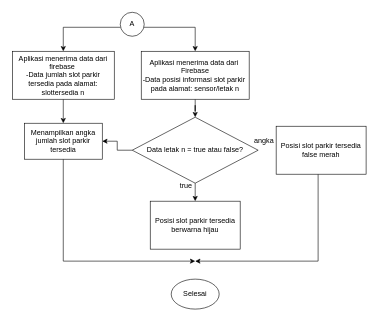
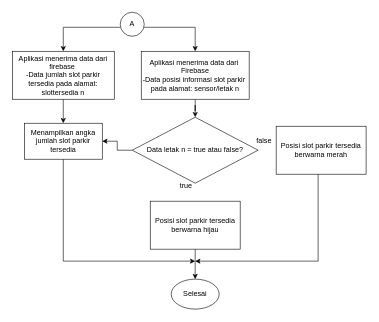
  <mxCell id="0" />
  <mxCell id="1" parent="0" />
  <mxCell id="2" style="edgeStyle=orthogonalEdgeStyle;rounded=0;orthogonalLoop=1;jettySize=auto;html=1;entryX=0.5;entryY=0;entryDx=0;entryDy=0;" edge="1" parent="1" source="4" target="17"><mxGeometry relative="1" as="geometry"><Array as="points"><mxPoint x="220" y="45" /><mxPoint x="105" y="45" /></Array></mxGeometry></mxCell>
  <mxCell id="3" style="edgeStyle=orthogonalEdgeStyle;rounded=0;orthogonalLoop=1;jettySize=auto;html=1;entryX=0.5;entryY=0;entryDx=0;entryDy=0;" edge="1" parent="1" source="4" target="6"><mxGeometry relative="1" as="geometry"><Array as="points"><mxPoint x="220" y="45" /><mxPoint x="325" y="45" /></Array></mxGeometry></mxCell>
  <mxCell id="4" value="A" style="ellipse;whiteSpace=wrap;html=1;aspect=fixed;" parent="1" vertex="1"><mxGeometry x="200" y="20" width="40" height="40" as="geometry" /></mxCell>
  <mxCell id="5" style="edgeStyle=orthogonalEdgeStyle;rounded=0;orthogonalLoop=1;jettySize=auto;html=1;entryX=0.5;entryY=0;entryDx=0;entryDy=0;" parent="1" source="6" target="9" edge="1"><mxGeometry relative="1" as="geometry" /></mxCell>
  <mxCell id="6" value="&lt;div&gt;Aplikasi menerima data dari&amp;nbsp; Firebase&lt;/div&gt;-Data posisi informasi slot parkir&amp;nbsp; pada alamat: sensor/letak n" style="rounded=0;whiteSpace=wrap;html=1;" parent="1" vertex="1"><mxGeometry x="235" y="85" width="180" height="80" as="geometry" /></mxCell>
- <mxCell id="7" style="edgeStyle=orthogonalEdgeStyle;rounded=0;orthogonalLoop=1;jettySize=auto;html=1;" parent="1" source="9" target="11" edge="1"><mxGeometry relative="1" as="geometry"><Array as="points"><mxPoint x="325" y="315" /><mxPoint x="325" y="315" /></Array></mxGeometry></mxCell>
  <mxCell id="8" style="edgeStyle=orthogonalEdgeStyle;rounded=0;orthogonalLoop=1;jettySize=auto;html=1;" parent="1" source="9" target="19" edge="1"><mxGeometry relative="1" as="geometry" /></mxCell>
  <mxCell id="9" value="Data letak n = true atau false?" style="rhombus;whiteSpace=wrap;html=1;" parent="1" vertex="1"><mxGeometry x="220" y="195" width="210" height="110" as="geometry" /></mxCell>
+ <mxCell id="10" style="edgeStyle=orthogonalEdgeStyle;rounded=0;orthogonalLoop=1;jettySize=auto;html=1;entryX=0.5;entryY=0;entryDx=0;entryDy=0;" parent="1" source="11" target="20" edge="1"><mxGeometry relative="1" as="geometry" /></mxCell>
  <mxCell id="11" value="Posisi slot parkir tersedia berwarna hijau" style="rounded=0;whiteSpace=wrap;html=1;" parent="1" vertex="1"><mxGeometry x="250" y="335" width="150" height="80" as="geometry" /></mxCell>
  <mxCell id="12" style="edgeStyle=orthogonalEdgeStyle;rounded=0;orthogonalLoop=1;jettySize=auto;html=1;" parent="1" source="13" edge="1"><mxGeometry relative="1" as="geometry"><Array as="points"><mxPoint x="530" y="435" /><mxPoint x="325" y="435" /></Array><mxPoint x="325" y="435" as="targetPoint" /></mxGeometry></mxCell>
- <mxCell id="13" value="Posisi slot parkir tersedia false merah" style="rounded=0;whiteSpace=wrap;html=1;" parent="1" vertex="1"><mxGeometry x="460" y="210" width="150" height="80" as="geometry" /></mxCell>
+ <mxCell id="13" value="Posisi slot parkir tersedia berwarna merah" style="rounded=0;whiteSpace=wrap;html=1;" parent="1" vertex="1"><mxGeometry x="460" y="210" width="150" height="80" as="geometry" /></mxCell>
  <mxCell id="14" value="true" style="text;html=1;align=center;verticalAlign=middle;whiteSpace=wrap;rounded=0;" parent="1" vertex="1"><mxGeometry x="280" y="295" width="60" height="30" as="geometry" /></mxCell>
- <mxCell id="15" value="angka" style="text;html=1;align=center;verticalAlign=middle;whiteSpace=wrap;rounded=0;" parent="1" vertex="1"><mxGeometry x="410" y="220" width="60" height="30" as="geometry" /></mxCell>
+ <mxCell id="15" value="false" style="text;html=1;align=center;verticalAlign=middle;whiteSpace=wrap;rounded=0;" parent="1" vertex="1"><mxGeometry x="410" y="220" width="60" height="30" as="geometry" /></mxCell>
  <mxCell id="16" style="edgeStyle=orthogonalEdgeStyle;rounded=0;orthogonalLoop=1;jettySize=auto;html=1;" parent="1" source="17" target="19" edge="1"><mxGeometry relative="1" as="geometry" /></mxCell>
  <mxCell id="17" value="Aplikasi menerima data dari firebase&amp;nbsp;&lt;div&gt;-Data jumlah slot parkir tersedia&lt;span style=&quot;background-color: initial;&quot;&gt;&amp;nbsp;pada alamat: slottersedia n&lt;/span&gt;&lt;/div&gt;" style="rounded=0;whiteSpace=wrap;html=1;" parent="1" vertex="1"><mxGeometry x="20" y="85" width="170" height="80" as="geometry" /></mxCell>
  <mxCell id="18" style="edgeStyle=orthogonalEdgeStyle;rounded=0;orthogonalLoop=1;jettySize=auto;html=1;" parent="1" source="19" edge="1"><mxGeometry relative="1" as="geometry"><Array as="points"><mxPoint x="105" y="435" /></Array><mxPoint x="325" y="435" as="targetPoint" /></mxGeometry></mxCell>
  <mxCell id="19" value="Menampilkan angka jumlah slot parkir tersedia" style="rounded=0;whiteSpace=wrap;html=1;" parent="1" vertex="1"><mxGeometry x="40" y="205" width="130" height="60" as="geometry" /></mxCell>
  <mxCell id="20" value="Selesai" style="ellipse;whiteSpace=wrap;html=1;" parent="1" vertex="1"><mxGeometry x="285" y="465" width="80" height="50" as="geometry" /></mxCell>
